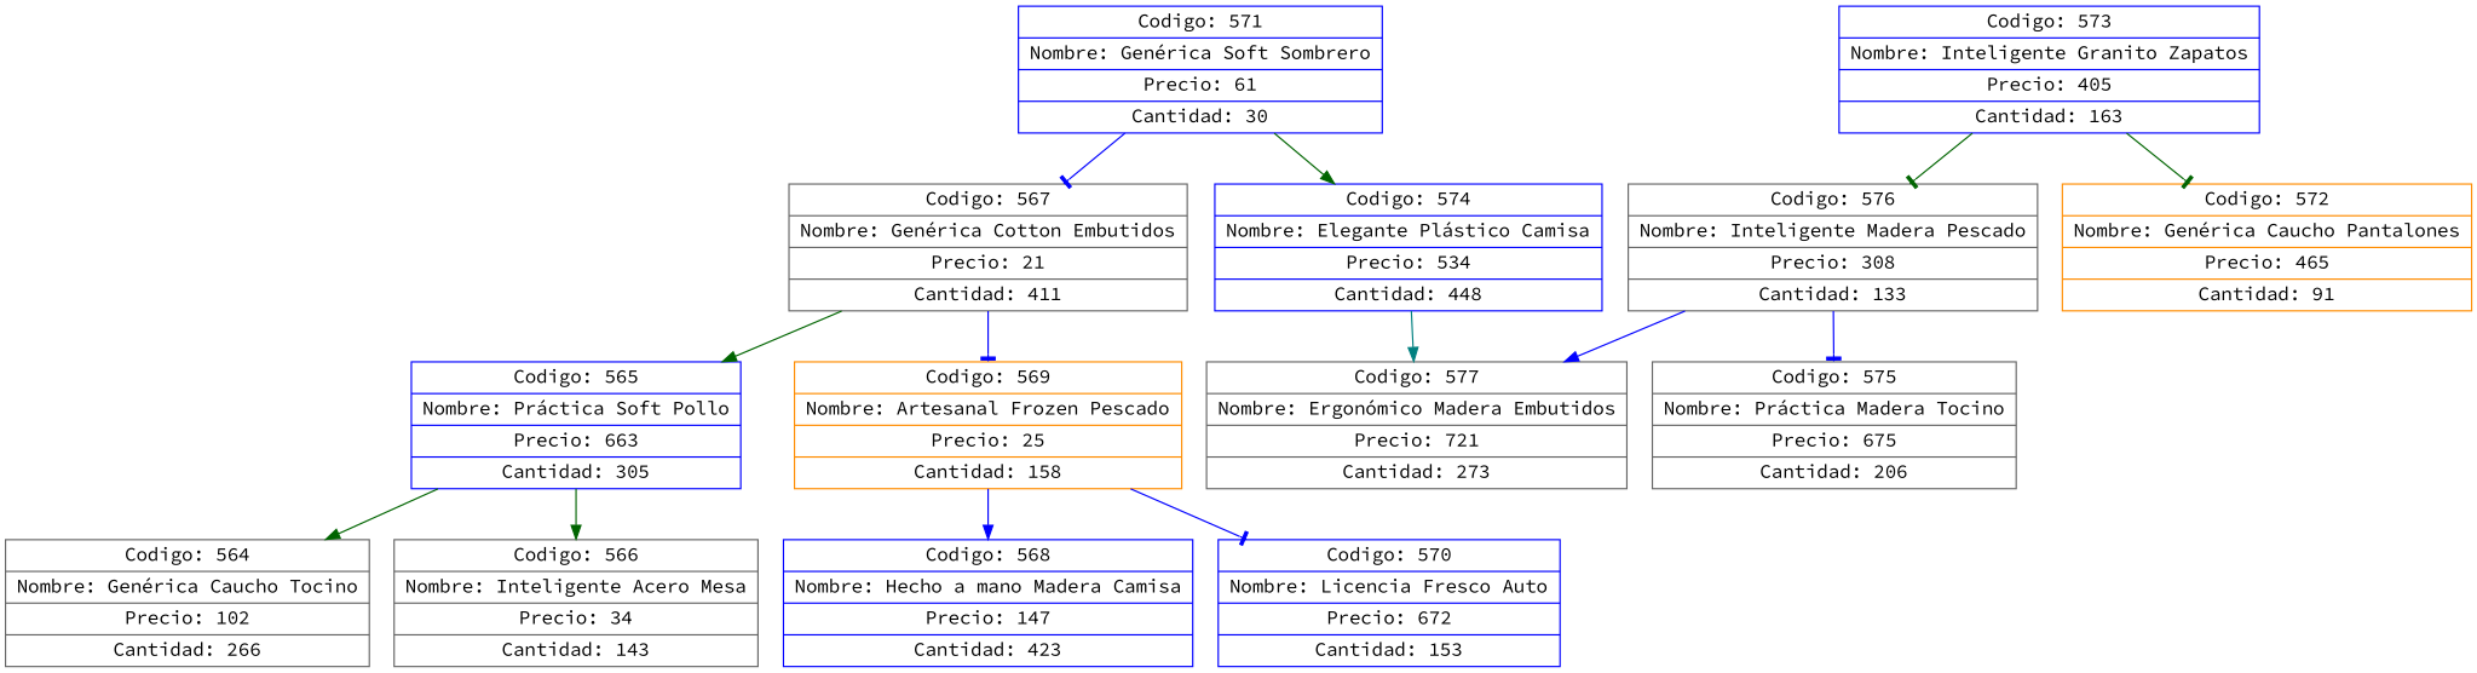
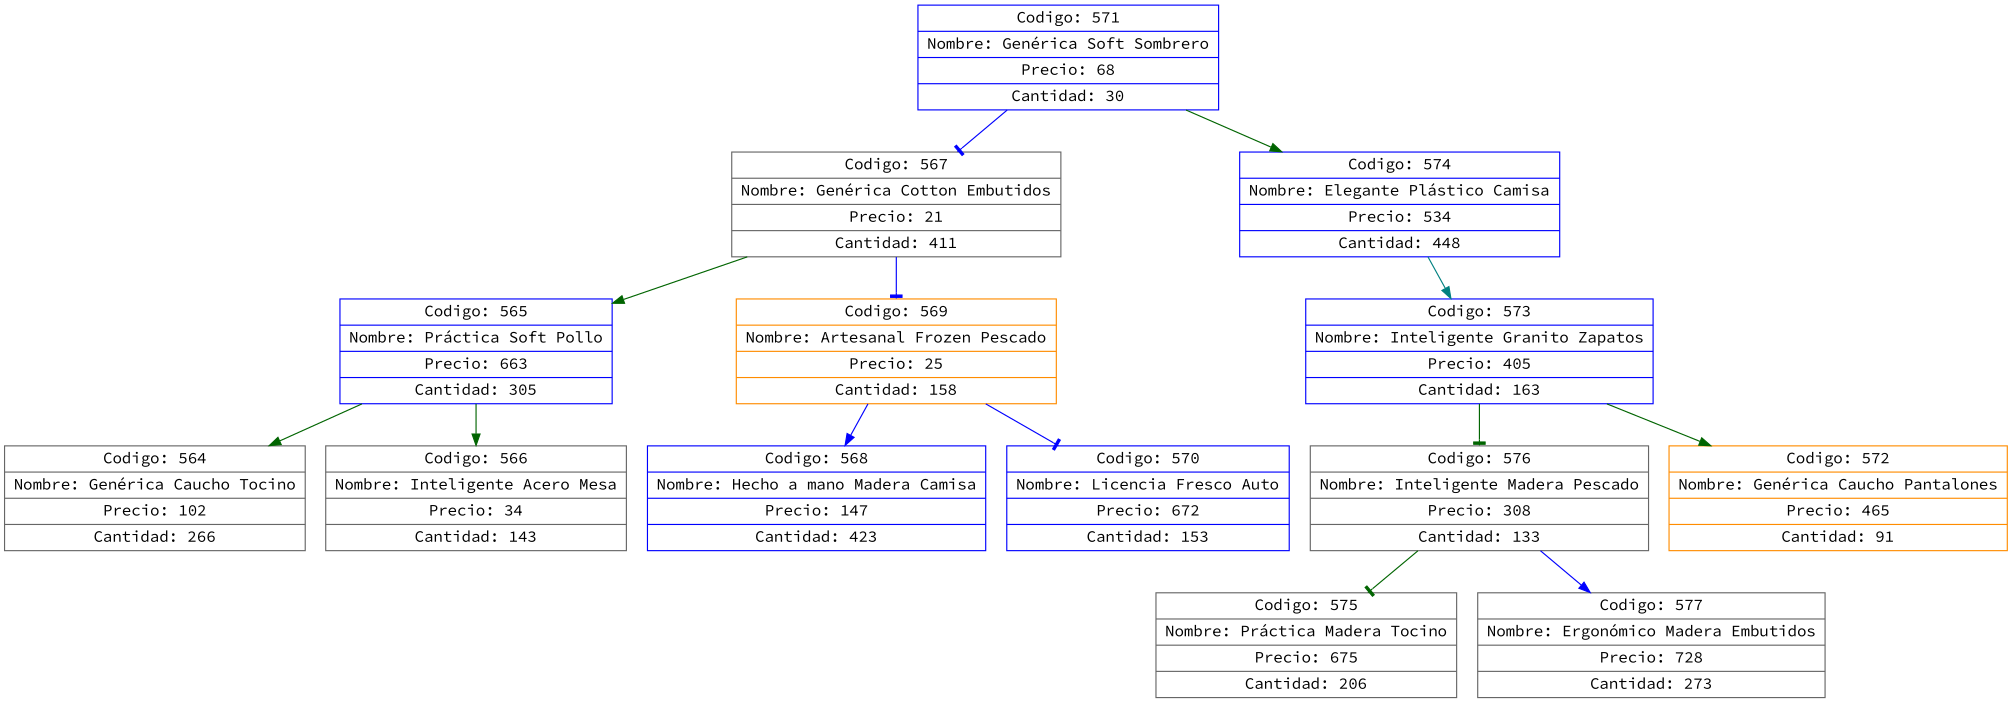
  digraph {
    fontname="Source Code Pro"
    node [color=blue fontname="Source Code Pro" shape=record]
    edge [arrowhead=normal color=darkgreen fontname="Source Code Pro"]
-   n1 [label="{ Codigo: 571 | Nombre: Genérica Soft Sombrero | Precio: 61 | Cantidad: 30}"]
+   n1 [label="{ Codigo: 571 | Nombre: Genérica Soft Sombrero | Precio: 68 | Cantidad: 30}"]
    n2 [color=gray40 label="{ Codigo: 567 | Nombre: Genérica Cotton Embutidos | Precio: 21 | Cantidad: 411}"]
    n3 [label="{ Codigo: 574 | Nombre: Elegante Plástico Camisa | Precio: 534 | Cantidad: 448}"]
    n4 [label="{ Codigo: 565 | Nombre: Práctica Soft Pollo | Precio: 663 | Cantidad: 305}"]
    n5 [color=darkorange label="{ Codigo: 569 | Nombre: Artesanal Frozen Pescado | Precio: 25 | Cantidad: 158}"]
    n6 [label="{ Codigo: 573 | Nombre: Inteligente Granito Zapatos | Precio: 405 | Cantidad: 163}"]
    n7 [color=gray40 label="{ Codigo: 564 | Nombre: Genérica Caucho Tocino | Precio: 102 | Cantidad: 266}"]
    n8 [color=gray40 label="{ Codigo: 566 | Nombre: Inteligente Acero Mesa | Precio: 34 | Cantidad: 143}"]
    n9 [label="{ Codigo: 568 | Nombre: Hecho a mano Madera Camisa | Precio: 147 | Cantidad: 423}"]
    n10 [label="{ Codigo: 570 | Nombre: Licencia Fresco Auto | Precio: 672 | Cantidad: 153}"]
    n11 [color=gray40 label="{ Codigo: 576 | Nombre: Inteligente Madera Pescado | Precio: 308 | Cantidad: 133}"]
    n12 [color=darkorange label="{ Codigo: 572 | Nombre: Genérica Caucho Pantalones | Precio: 465 | Cantidad: 91}"]
    n13 [color=gray40 label="{ Codigo: 575 | Nombre: Práctica Madera Tocino | Precio: 675 | Cantidad: 206}"]
-   n14 [color=gray40 label="{ Codigo: 577 | Nombre: Ergonómico Madera Embutidos | Precio: 721 | Cantidad: 273}"]
+   n14 [color=gray40 label="{ Codigo: 577 | Nombre: Ergonómico Madera Embutidos | Precio: 728 | Cantidad: 273}"]
    n1 -> n2 [arrowhead=tee color=blue]
    n1 -> n3
    n2 -> n4
    n2 -> n5 [arrowhead=tee color=blue]
-   n3 -> n14 [color=teal]
+   n3 -> n6 [color=teal]
    n4 -> n7
    n4 -> n8
    n5 -> n9 [color=blue]
    n5 -> n10 [arrowhead=tee color=blue]
    n6 -> n11 [arrowhead=tee]
-   n6 -> n12 [arrowhead=tee]
-   n11 -> n13 [arrowhead=tee color=blue]
+   n6 -> n12
+   n11 -> n13 [arrowhead=tee]
    n11 -> n14 [color=blue]
  }
